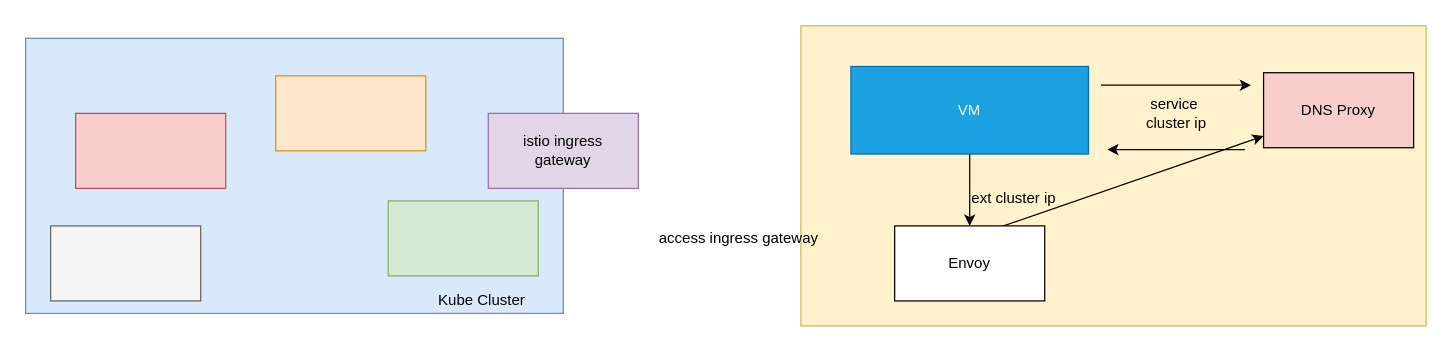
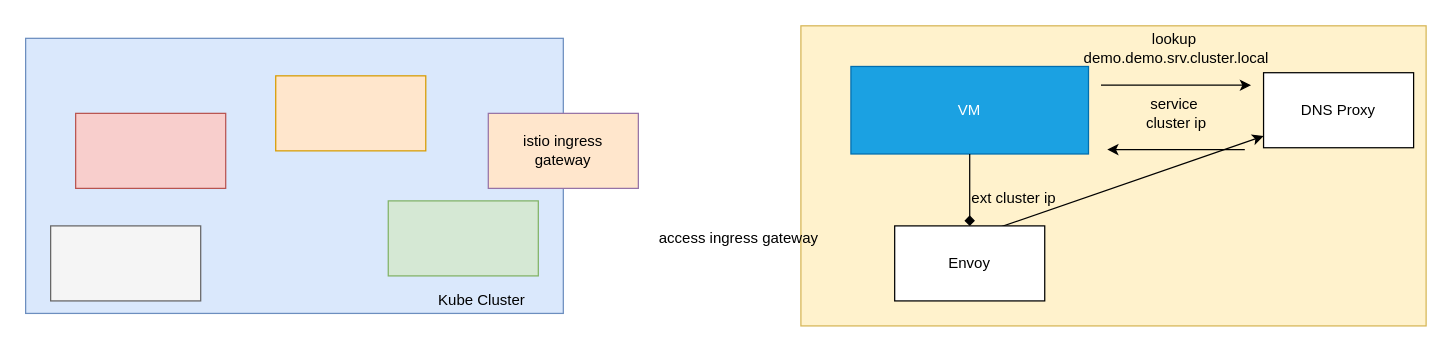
  <mxCell id="0" />
  <mxCell id="1" parent="0" />
  <mxCell id="2" value="" style="rounded=0;whiteSpace=wrap;html=1;fillColor=#fff2cc;strokeColor=#d6b656;" parent="1" vertex="1"><mxGeometry x="640" y="20" width="500" height="240" as="geometry" /></mxCell>
  <mxCell id="3" value="" style="rounded=0;whiteSpace=wrap;html=1;fillColor=#dae8fc;strokeColor=#6c8ebf;" parent="1" vertex="1"><mxGeometry x="20" y="30" width="430" height="220" as="geometry" /></mxCell>
  <mxCell id="4" value="" style="rounded=0;whiteSpace=wrap;html=1;fillColor=#f8cecc;strokeColor=#b85450;" parent="1" vertex="1"><mxGeometry x="60" y="90" width="120" height="60" as="geometry" /></mxCell>
  <mxCell id="5" value="" style="rounded=0;whiteSpace=wrap;html=1;fillColor=#f5f5f5;strokeColor=#666666;fontColor=#333333;" parent="1" vertex="1"><mxGeometry x="40" y="180" width="120" height="60" as="geometry" /></mxCell>
  <mxCell id="6" value="" style="rounded=0;whiteSpace=wrap;html=1;fillColor=#ffe6cc;strokeColor=#d79b00;" parent="1" vertex="1"><mxGeometry x="220" y="60" width="120" height="60" as="geometry" /></mxCell>
  <mxCell id="7" value="" style="rounded=0;whiteSpace=wrap;html=1;fillColor=#d5e8d4;strokeColor=#82b366;" parent="1" vertex="1"><mxGeometry x="310" y="160" width="120" height="60" as="geometry" /></mxCell>
  <mxCell id="8" value="Kube Cluster" style="text;html=1;strokeColor=none;fillColor=none;align=center;verticalAlign=middle;whiteSpace=wrap;rounded=0;" parent="1" vertex="1"><mxGeometry x="320" y="230" width="130" height="20" as="geometry" /></mxCell>
  <mxCell id="9" style="rounded=0;orthogonalLoop=1;jettySize=auto;html=1;exitX=0;exitY=0.5;exitDx=0;exitDy=0;" parent="1" source="18" target="12" edge="1"><mxGeometry relative="1" as="geometry" /></mxCell>
  <mxCell id="10" style="edgeStyle=orthogonalEdgeStyle;rounded=0;orthogonalLoop=1;jettySize=auto;html=1;" parent="1" edge="1"><mxGeometry relative="1" as="geometry"><mxPoint x="880" y="67.5" as="sourcePoint" /><mxPoint x="1000" y="67.5" as="targetPoint" /></mxGeometry></mxCell>
  <mxCell id="11" value="VM" style="rounded=0;whiteSpace=wrap;html=1;fillColor=#1ba1e2;strokeColor=#006EAF;fontColor=#ffffff;" parent="1" vertex="1"><mxGeometry x="680" y="52.5" width="190" height="70" as="geometry" /></mxCell>
- <mxCell id="12" value="DNS Proxy" style="rounded=0;whiteSpace=wrap;html=1;fillColor=#f8cecc;" parent="1" vertex="1"><mxGeometry x="1010" y="57.5" width="120" height="60" as="geometry" /></mxCell>
- <mxCell id="13" value="istio ingress&lt;br&gt;gateway" style="rounded=0;whiteSpace=wrap;html=1;fillColor=#e1d5e7;strokeColor=#9673a6;" parent="1" vertex="1"><mxGeometry x="390" y="90" width="120" height="60" as="geometry" /></mxCell>
+ <mxCell id="12" value="DNS Proxy" style="rounded=0;whiteSpace=wrap;html=1;" parent="1" vertex="1"><mxGeometry x="1010" y="57.5" width="120" height="60" as="geometry" /></mxCell>
+ <mxCell id="13" value="istio ingress&lt;br&gt;gateway" style="rounded=0;whiteSpace=wrap;html=1;fillColor=#ffe6cc;strokeColor=#9673a6;" parent="1" vertex="1"><mxGeometry x="390" y="90" width="120" height="60" as="geometry" /></mxCell>
  <mxCell id="14" style="edgeStyle=orthogonalEdgeStyle;rounded=0;orthogonalLoop=1;jettySize=auto;html=1;" parent="1" edge="1"><mxGeometry relative="1" as="geometry"><mxPoint x="995" y="119" as="sourcePoint" /><mxPoint x="885" y="119" as="targetPoint" /></mxGeometry></mxCell>
+ <mxCell id="15" value="lookup&amp;nbsp;&lt;br&gt;demo.demo.srv.cluster.local" style="text;html=1;align=center;verticalAlign=middle;resizable=0;points=[];autosize=1;" parent="1" vertex="1"><mxGeometry x="860" y="22.5" width="160" height="30" as="geometry" /></mxCell>
  <mxCell id="16" value="service&amp;nbsp;&lt;br&gt;cluster ip" style="text;html=1;align=center;verticalAlign=middle;resizable=0;points=[];autosize=1;" parent="1" vertex="1"><mxGeometry x="910" y="75" width="60" height="30" as="geometry" /></mxCell>
  <mxCell id="17" value="access ingress gateway" style="text;html=1;align=center;verticalAlign=middle;resizable=0;points=[];autosize=1;" parent="1" vertex="1"><mxGeometry x="520" y="180" width="140" height="20" as="geometry" /></mxCell>
  <mxCell id="18" value="Envoy" style="rounded=0;whiteSpace=wrap;html=1;" parent="1" vertex="1"><mxGeometry x="715" y="180" width="120" height="60" as="geometry" /></mxCell>
- <mxCell id="19" style="edgeStyle=orthogonalEdgeStyle;rounded=0;orthogonalLoop=1;jettySize=auto;html=1;exitX=0.5;exitY=1;exitDx=0;exitDy=0;entryX=0.5;entryY=0;entryDx=0;entryDy=0;" parent="1" source="11" target="18" edge="1"><mxGeometry relative="1" as="geometry"><mxPoint x="690" y="97.5" as="sourcePoint" /><mxPoint x="520" y="97.5" as="targetPoint" /></mxGeometry></mxCell>
+ <mxCell id="19" style="edgeStyle=orthogonalEdgeStyle;rounded=0;orthogonalLoop=1;jettySize=auto;html=1;exitX=0.5;exitY=1;exitDx=0;exitDy=0;entryX=0.5;entryY=0;entryDx=0;entryDy=0;endArrow=diamond;" parent="1" source="11" target="18" edge="1"><mxGeometry relative="1" as="geometry"><mxPoint x="690" y="97.5" as="sourcePoint" /><mxPoint x="520" y="97.5" as="targetPoint" /></mxGeometry></mxCell>
  <mxCell id="20" value="ext cluster ip" style="text;html=1;align=center;verticalAlign=middle;resizable=0;points=[];autosize=1;" parent="1" vertex="1"><mxGeometry x="770" y="147.5" width="80" height="20" as="geometry" /></mxCell>
